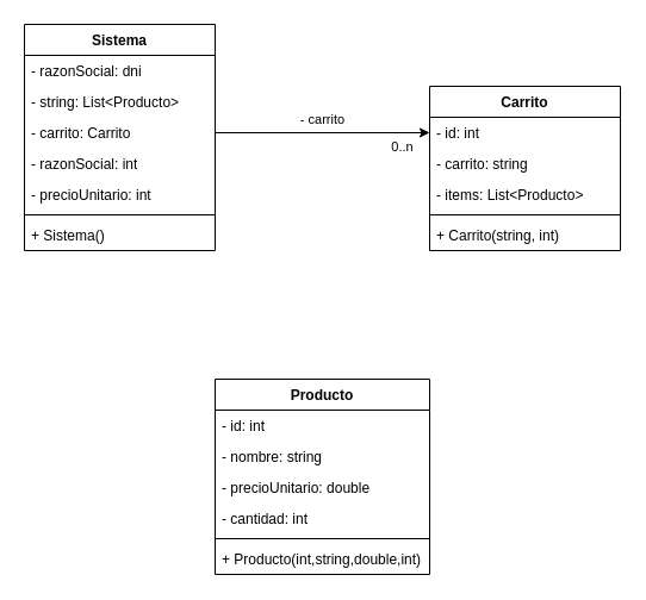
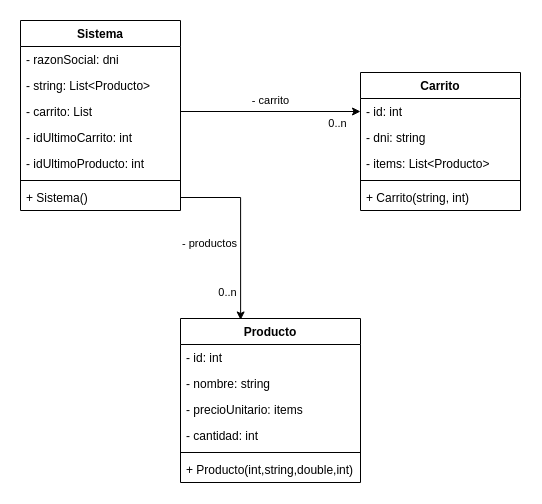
  <mxCell id="0" />
  <mxCell id="1" parent="0" />
  <mxCell id="2" value="Sistema" style="swimlane;fontStyle=1;align=center;verticalAlign=top;childLayout=stackLayout;horizontal=1;startSize=26;horizontalStack=0;resizeParent=1;resizeParentMax=0;resizeLast=0;collapsible=1;marginBottom=0;whiteSpace=wrap;html=1;" parent="1" vertex="1"><mxGeometry x="20" y="20" width="160" height="190" as="geometry" /></mxCell>
  <mxCell id="3" value="- razonSocial: dni" style="text;strokeColor=none;fillColor=none;align=left;verticalAlign=top;spacingLeft=4;spacingRight=4;overflow=hidden;rotatable=0;points=[[0,0.5],[1,0.5]];portConstraint=eastwest;whiteSpace=wrap;html=1;" vertex="1" parent="2"><mxGeometry y="26" width="160" height="26" as="geometry" /></mxCell>
  <mxCell id="4" value="- string: List&amp;lt;Producto&amp;gt;" style="text;strokeColor=none;fillColor=none;align=left;verticalAlign=top;spacingLeft=4;spacingRight=4;overflow=hidden;rotatable=0;points=[[0,0.5],[1,0.5]];portConstraint=eastwest;whiteSpace=wrap;html=1;" vertex="1" parent="2"><mxGeometry y="52" width="160" height="26" as="geometry" /></mxCell>
- <mxCell id="5" value="- carrito: Carrito" style="text;strokeColor=none;fillColor=none;align=left;verticalAlign=top;spacingLeft=4;spacingRight=4;overflow=hidden;rotatable=0;points=[[0,0.5],[1,0.5]];portConstraint=eastwest;whiteSpace=wrap;html=1;" vertex="1" parent="2"><mxGeometry y="78" width="160" height="26" as="geometry" /></mxCell>
- <mxCell id="6" value="- razonSocial: int" style="text;strokeColor=none;fillColor=none;align=left;verticalAlign=top;spacingLeft=4;spacingRight=4;overflow=hidden;rotatable=0;points=[[0,0.5],[1,0.5]];portConstraint=eastwest;whiteSpace=wrap;html=1;" parent="2" vertex="1"><mxGeometry y="104" width="160" height="26" as="geometry" /></mxCell>
- <mxCell id="7" value="- precioUnitario: int" style="text;strokeColor=none;fillColor=none;align=left;verticalAlign=top;spacingLeft=4;spacingRight=4;overflow=hidden;rotatable=0;points=[[0,0.5],[1,0.5]];portConstraint=eastwest;whiteSpace=wrap;html=1;" parent="2" vertex="1"><mxGeometry y="130" width="160" height="26" as="geometry" /></mxCell>
+ <mxCell id="5" value="- carrito: List" style="text;strokeColor=none;fillColor=none;align=left;verticalAlign=top;spacingLeft=4;spacingRight=4;overflow=hidden;rotatable=0;points=[[0,0.5],[1,0.5]];portConstraint=eastwest;whiteSpace=wrap;html=1;" vertex="1" parent="2"><mxGeometry y="78" width="160" height="26" as="geometry" /></mxCell>
+ <mxCell id="6" value="- idUltimoCarrito: int" style="text;strokeColor=none;fillColor=none;align=left;verticalAlign=top;spacingLeft=4;spacingRight=4;overflow=hidden;rotatable=0;points=[[0,0.5],[1,0.5]];portConstraint=eastwest;whiteSpace=wrap;html=1;" parent="2" vertex="1"><mxGeometry y="104" width="160" height="26" as="geometry" /></mxCell>
+ <mxCell id="7" value="- idUltimoProducto: int" style="text;strokeColor=none;fillColor=none;align=left;verticalAlign=top;spacingLeft=4;spacingRight=4;overflow=hidden;rotatable=0;points=[[0,0.5],[1,0.5]];portConstraint=eastwest;whiteSpace=wrap;html=1;" parent="2" vertex="1"><mxGeometry y="130" width="160" height="26" as="geometry" /></mxCell>
  <mxCell id="8" value="" style="line;strokeWidth=1;fillColor=none;align=left;verticalAlign=middle;spacingTop=-1;spacingLeft=3;spacingRight=3;rotatable=0;labelPosition=right;points=[];portConstraint=eastwest;strokeColor=inherit;" parent="2" vertex="1"><mxGeometry y="156" width="160" height="8" as="geometry" /></mxCell>
  <mxCell id="9" value="+ Sistema()" style="text;strokeColor=none;fillColor=none;align=left;verticalAlign=top;spacingLeft=4;spacingRight=4;overflow=hidden;rotatable=0;points=[[0,0.5],[1,0.5]];portConstraint=eastwest;whiteSpace=wrap;html=1;" parent="2" vertex="1"><mxGeometry y="164" width="160" height="26" as="geometry" /></mxCell>
  <mxCell id="10" value="Carrito" style="swimlane;fontStyle=1;align=center;verticalAlign=top;childLayout=stackLayout;horizontal=1;startSize=26;horizontalStack=0;resizeParent=1;resizeParentMax=0;resizeLast=0;collapsible=1;marginBottom=0;whiteSpace=wrap;html=1;" parent="1" vertex="1"><mxGeometry x="360" y="72" width="160" height="138" as="geometry" /></mxCell>
  <mxCell id="11" value="- id: int" style="text;strokeColor=none;fillColor=none;align=left;verticalAlign=top;spacingLeft=4;spacingRight=4;overflow=hidden;rotatable=0;points=[[0,0.5],[1,0.5]];portConstraint=eastwest;whiteSpace=wrap;html=1;" parent="10" vertex="1"><mxGeometry y="26" width="160" height="26" as="geometry" /></mxCell>
- <mxCell id="12" value="- carrito: string" style="text;strokeColor=none;fillColor=none;align=left;verticalAlign=top;spacingLeft=4;spacingRight=4;overflow=hidden;rotatable=0;points=[[0,0.5],[1,0.5]];portConstraint=eastwest;whiteSpace=wrap;html=1;" parent="10" vertex="1"><mxGeometry y="52" width="160" height="26" as="geometry" /></mxCell>
+ <mxCell id="12" value="- dni: string" style="text;strokeColor=none;fillColor=none;align=left;verticalAlign=top;spacingLeft=4;spacingRight=4;overflow=hidden;rotatable=0;points=[[0,0.5],[1,0.5]];portConstraint=eastwest;whiteSpace=wrap;html=1;" parent="10" vertex="1"><mxGeometry y="52" width="160" height="26" as="geometry" /></mxCell>
  <mxCell id="13" value="- items: List&amp;lt;Producto&amp;gt;" style="text;strokeColor=none;fillColor=none;align=left;verticalAlign=top;spacingLeft=4;spacingRight=4;overflow=hidden;rotatable=0;points=[[0,0.5],[1,0.5]];portConstraint=eastwest;whiteSpace=wrap;html=1;" vertex="1" parent="10"><mxGeometry y="78" width="160" height="26" as="geometry" /></mxCell>
  <mxCell id="14" value="" style="line;strokeWidth=1;fillColor=none;align=left;verticalAlign=middle;spacingTop=-1;spacingLeft=3;spacingRight=3;rotatable=0;labelPosition=right;points=[];portConstraint=eastwest;strokeColor=inherit;" parent="10" vertex="1"><mxGeometry y="104" width="160" height="8" as="geometry" /></mxCell>
  <mxCell id="15" value="+ Carrito(string, int)" style="text;strokeColor=none;fillColor=none;align=left;verticalAlign=top;spacingLeft=4;spacingRight=4;overflow=hidden;rotatable=0;points=[[0,0.5],[1,0.5]];portConstraint=eastwest;whiteSpace=wrap;html=1;" parent="10" vertex="1"><mxGeometry y="112" width="160" height="26" as="geometry" /></mxCell>
  <mxCell id="16" value="Producto" style="swimlane;fontStyle=1;align=center;verticalAlign=top;childLayout=stackLayout;horizontal=1;startSize=26;horizontalStack=0;resizeParent=1;resizeParentMax=0;resizeLast=0;collapsible=1;marginBottom=0;whiteSpace=wrap;html=1;" parent="1" vertex="1"><mxGeometry x="180" y="318" width="180" height="164" as="geometry" /></mxCell>
  <mxCell id="17" value="- id: int" style="text;strokeColor=none;fillColor=none;align=left;verticalAlign=top;spacingLeft=4;spacingRight=4;overflow=hidden;rotatable=0;points=[[0,0.5],[1,0.5]];portConstraint=eastwest;whiteSpace=wrap;html=1;" parent="16" vertex="1"><mxGeometry y="26" width="180" height="26" as="geometry" /></mxCell>
  <mxCell id="18" value="- nombre: string" style="text;strokeColor=none;fillColor=none;align=left;verticalAlign=top;spacingLeft=4;spacingRight=4;overflow=hidden;rotatable=0;points=[[0,0.5],[1,0.5]];portConstraint=eastwest;whiteSpace=wrap;html=1;" parent="16" vertex="1"><mxGeometry y="52" width="180" height="26" as="geometry" /></mxCell>
- <mxCell id="19" value="- precioUnitario: double" style="text;strokeColor=none;fillColor=none;align=left;verticalAlign=top;spacingLeft=4;spacingRight=4;overflow=hidden;rotatable=0;points=[[0,0.5],[1,0.5]];portConstraint=eastwest;whiteSpace=wrap;html=1;" parent="16" vertex="1"><mxGeometry y="78" width="180" height="26" as="geometry" /></mxCell>
+ <mxCell id="19" value="- precioUnitario: items" style="text;strokeColor=none;fillColor=none;align=left;verticalAlign=top;spacingLeft=4;spacingRight=4;overflow=hidden;rotatable=0;points=[[0,0.5],[1,0.5]];portConstraint=eastwest;whiteSpace=wrap;html=1;" parent="16" vertex="1"><mxGeometry y="78" width="180" height="26" as="geometry" /></mxCell>
  <mxCell id="20" value="- cantidad: int" style="text;strokeColor=none;fillColor=none;align=left;verticalAlign=top;spacingLeft=4;spacingRight=4;overflow=hidden;rotatable=0;points=[[0,0.5],[1,0.5]];portConstraint=eastwest;whiteSpace=wrap;html=1;" parent="16" vertex="1"><mxGeometry y="104" width="180" height="26" as="geometry" /></mxCell>
  <mxCell id="21" value="" style="line;strokeWidth=1;fillColor=none;align=left;verticalAlign=middle;spacingTop=-1;spacingLeft=3;spacingRight=3;rotatable=0;labelPosition=right;points=[];portConstraint=eastwest;strokeColor=inherit;" parent="16" vertex="1"><mxGeometry y="130" width="180" height="8" as="geometry" /></mxCell>
  <mxCell id="22" value="+ Producto(int,string,double,int)" style="text;strokeColor=none;fillColor=none;align=left;verticalAlign=top;spacingLeft=4;spacingRight=4;overflow=hidden;rotatable=0;points=[[0,0.5],[1,0.5]];portConstraint=eastwest;whiteSpace=wrap;html=1;" parent="16" vertex="1"><mxGeometry y="138" width="180" height="26" as="geometry" /></mxCell>
  <mxCell id="23" style="edgeStyle=orthogonalEdgeStyle;rounded=0;orthogonalLoop=1;jettySize=auto;html=1;exitX=1;exitY=0.5;exitDx=0;exitDy=0;entryX=0;entryY=0.5;entryDx=0;entryDy=0;" parent="1" source="5" target="11" edge="1"><mxGeometry relative="1" as="geometry" /></mxCell>
  <mxCell id="24" value="- carrito" style="edgeLabel;html=1;align=center;verticalAlign=middle;resizable=0;points=[];" parent="23" vertex="1" connectable="0"><mxGeometry x="-0.016" y="1" relative="1" as="geometry"><mxPoint y="-11" as="offset" /></mxGeometry></mxCell>
  <mxCell id="25" value="0..n" style="edgeLabel;html=1;align=center;verticalAlign=middle;resizable=0;points=[];" parent="23" vertex="1" connectable="0"><mxGeometry x="0.736" relative="1" as="geometry"><mxPoint y="11" as="offset" /></mxGeometry></mxCell>
+ <mxCell id="26" style="edgeStyle=orthogonalEdgeStyle;rounded=0;orthogonalLoop=1;jettySize=auto;html=1;exitX=1;exitY=0.5;exitDx=0;exitDy=0;entryX=0.334;entryY=0.009;entryDx=0;entryDy=0;entryPerimeter=0;" parent="1" source="9" target="16" edge="1"><mxGeometry relative="1" as="geometry"><mxPoint x="250" y="308" as="targetPoint" /></mxGeometry></mxCell>
+ <mxCell id="27" value="- productos" style="edgeLabel;html=1;align=center;verticalAlign=middle;resizable=0;points=[];" parent="26" vertex="1" connectable="0"><mxGeometry x="0.156" relative="1" as="geometry"><mxPoint x="-32" as="offset" /></mxGeometry></mxCell>
+ <mxCell id="28" value="0..n" style="edgeLabel;html=1;align=center;verticalAlign=middle;resizable=0;points=[];" parent="26" vertex="1" connectable="0"><mxGeometry x="0.688" y="-1" relative="1" as="geometry"><mxPoint x="-13" y="1" as="offset" /></mxGeometry></mxCell>
